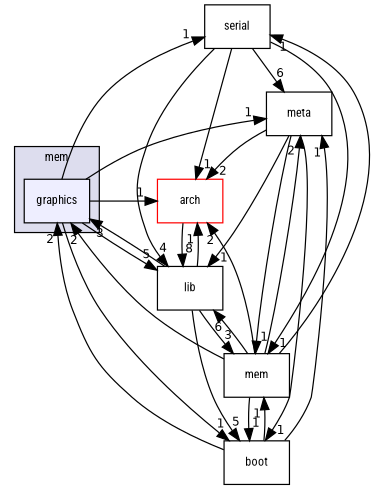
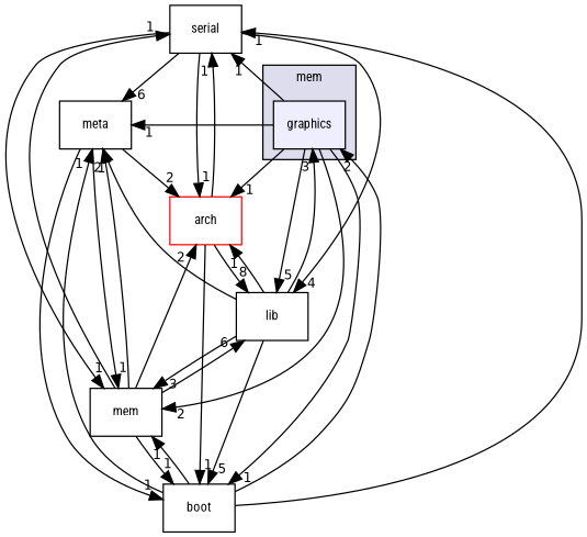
  digraph {
    compound=true
    fontname="Roboto Condensed"
    node [fontname="Roboto Condensed" fontsize=10 shape=box]
    edge [fontname="Roboto Condensed" headlabel=1 labeldistance=1.5 labelfontname=Helvetica labelfontsize=10]
    n1 [fillcolor="#eeeeff" label=graphics pencolor=black style=filled]
    n2 [label=serial]
    n3 [label=meta]
    n4 [color=red fillcolor=white label=arch style=filled]
    n5 [label=boot]
    n6 [label=lib]
    n7 [label=mem]
    subgraph cluster_1 {
      bgcolor="#ddddee"
      fontsize=10
      label=mem
      pencolor=black
      n1
    }
    n1 -> n2
    n1 -> n3
    n1 -> n4
    n1 -> n5
    n1 -> n6 [headlabel=5]
-   n7 -> n1 [headlabel=2]
+   n1 -> n7 [headlabel=2]
    n2 -> n3 [headlabel=6]
    n2 -> n4
    n2 -> n6 [headlabel=4]
    n2 -> n7
    n3 -> n4 [headlabel=2]
    n3 -> n5
    n3 -> n7
+   n4 -> n2
+   n4 -> n5
    n4 -> n6 [headlabel=8]
    n5 -> n1 [headlabel=2]
+   n5 -> n2
    n5 -> n3
    n5 -> n7
    n6 -> n1 [headlabel=3]
-   n3 -> n6
+   n6 -> n3
    n6 -> n4
    n6 -> n5 [headlabel=5]
    n6 -> n7 [headlabel=3]
    n7 -> n2
    n7 -> n3 [headlabel=2]
    n7 -> n4 [headlabel=2]
    n7 -> n5
    n7 -> n6 [headlabel=6]
  }
